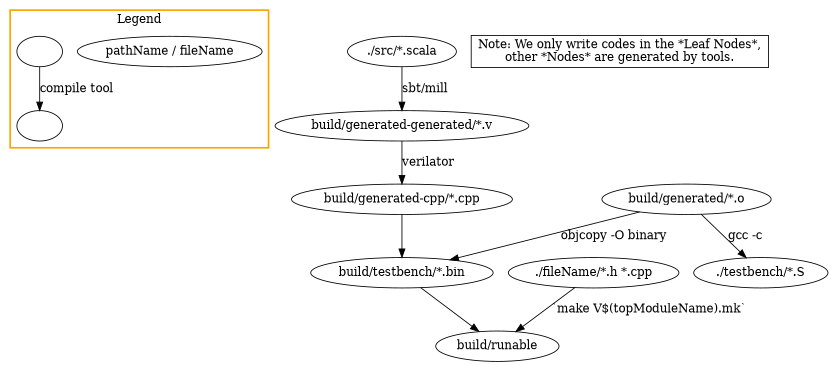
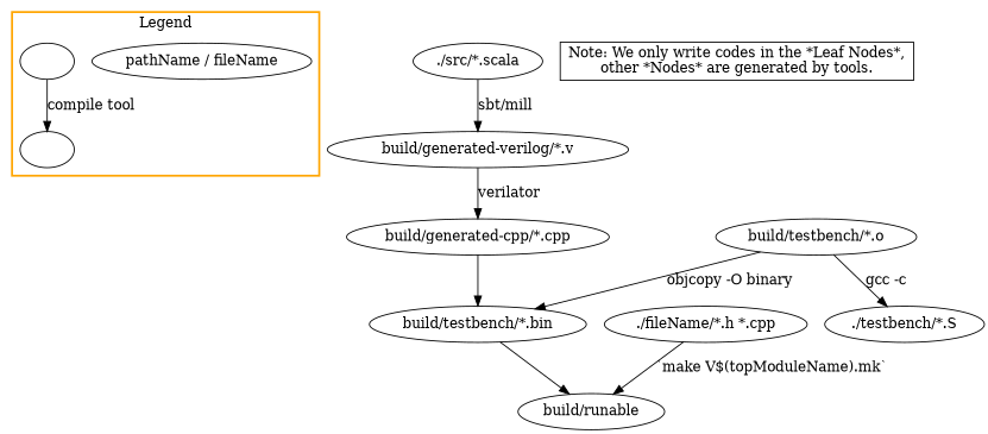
  digraph {
    "pathName / fileName"
    " "
    "  "
    "./src/*.scala"
-   "build/generated-verilog/*.v" [label="build/generated-generated/*.v"]
+   "build/generated-verilog/*.v"
    "build/generated-cpp/*.cpp"
    "build/testbench/*.bin"
    n8 [label="./fileName/*.h *.cpp"]
    "build/runable"
-   "build/testbench/*.o" [label="build/generated/*.o"]
+   "build/testbench/*.o"
    "./testbench/*.S"
    "Note: We only write codes in the *Leaf Nodes*,\nother *Nodes* are generated by tools." [shape=box]
    subgraph cluster_1 {
      color=orange
      label=Legend
      style=bold
      "pathName / fileName"
      " "
      "  "
    }
    " " -> "  " [label="compile tool"]
    "./src/*.scala" -> "build/generated-verilog/*.v" [label="sbt/mill"]
    "build/generated-verilog/*.v" -> "build/generated-cpp/*.cpp" [label=verilator]
    "build/generated-cpp/*.cpp" -> "build/testbench/*.bin"
    "build/testbench/*.bin" -> "build/runable"
    n8 -> "build/runable" [label="`make V$(topModuleName).mk`"]
    "build/testbench/*.o" -> "build/testbench/*.bin" [label="objcopy -O binary"]
    "build/testbench/*.o" -> "./testbench/*.S" [label="gcc -c"]
  }
